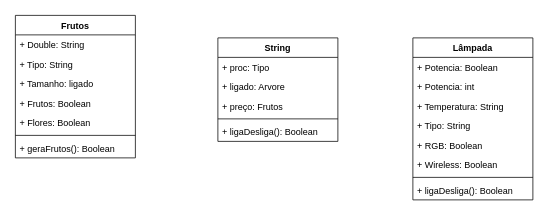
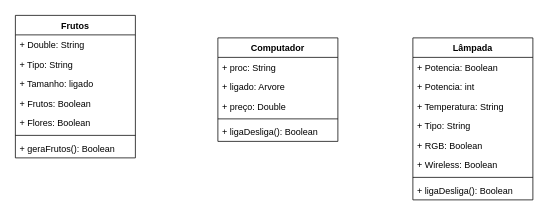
  <mxCell id="0" />
  <mxCell id="1" parent="0" />
- <mxCell id="2" value="String" style="swimlane;fontStyle=1;align=center;verticalAlign=top;childLayout=stackLayout;horizontal=1;startSize=26;horizontalStack=0;resizeParent=1;resizeParentMax=0;resizeLast=0;collapsible=1;marginBottom=0;" vertex="1" parent="1"><mxGeometry x="290" y="50" width="160" height="138" as="geometry" /></mxCell>
- <mxCell id="3" value="+ proc: Tipo" style="text;strokeColor=none;fillColor=none;align=left;verticalAlign=top;spacingLeft=4;spacingRight=4;overflow=hidden;rotatable=0;points=[[0,0.5],[1,0.5]];portConstraint=eastwest;" vertex="1" parent="2"><mxGeometry y="26" width="160" height="26" as="geometry" /></mxCell>
+ <mxCell id="2" value="Computador" style="swimlane;fontStyle=1;align=center;verticalAlign=top;childLayout=stackLayout;horizontal=1;startSize=26;horizontalStack=0;resizeParent=1;resizeParentMax=0;resizeLast=0;collapsible=1;marginBottom=0;" vertex="1" parent="1"><mxGeometry x="290" y="50" width="160" height="138" as="geometry" /></mxCell>
+ <mxCell id="3" value="+ proc: String" style="text;strokeColor=none;fillColor=none;align=left;verticalAlign=top;spacingLeft=4;spacingRight=4;overflow=hidden;rotatable=0;points=[[0,0.5],[1,0.5]];portConstraint=eastwest;" vertex="1" parent="2"><mxGeometry y="26" width="160" height="26" as="geometry" /></mxCell>
  <mxCell id="4" value="+ ligado: Arvore" style="text;strokeColor=none;fillColor=none;align=left;verticalAlign=top;spacingLeft=4;spacingRight=4;overflow=hidden;rotatable=0;points=[[0,0.5],[1,0.5]];portConstraint=eastwest;" vertex="1" parent="2"><mxGeometry y="52" width="160" height="26" as="geometry" /></mxCell>
- <mxCell id="5" value="+ preço: Frutos" style="text;strokeColor=none;fillColor=none;align=left;verticalAlign=top;spacingLeft=4;spacingRight=4;overflow=hidden;rotatable=0;points=[[0,0.5],[1,0.5]];portConstraint=eastwest;" vertex="1" parent="2"><mxGeometry y="78" width="160" height="26" as="geometry" /></mxCell>
+ <mxCell id="5" value="+ preço: Double" style="text;strokeColor=none;fillColor=none;align=left;verticalAlign=top;spacingLeft=4;spacingRight=4;overflow=hidden;rotatable=0;points=[[0,0.5],[1,0.5]];portConstraint=eastwest;" vertex="1" parent="2"><mxGeometry y="78" width="160" height="26" as="geometry" /></mxCell>
  <mxCell id="6" value="" style="line;strokeWidth=1;fillColor=none;align=left;verticalAlign=middle;spacingTop=-1;spacingLeft=3;spacingRight=3;rotatable=0;labelPosition=right;points=[];portConstraint=eastwest;" vertex="1" parent="2"><mxGeometry y="104" width="160" height="8" as="geometry" /></mxCell>
  <mxCell id="7" value="+ ligaDesliga(): Boolean" style="text;strokeColor=none;fillColor=none;align=left;verticalAlign=top;spacingLeft=4;spacingRight=4;overflow=hidden;rotatable=0;points=[[0,0.5],[1,0.5]];portConstraint=eastwest;" vertex="1" parent="2"><mxGeometry y="112" width="160" height="26" as="geometry" /></mxCell>
  <mxCell id="8" value="Lâmpada" style="swimlane;fontStyle=1;align=center;verticalAlign=top;childLayout=stackLayout;horizontal=1;startSize=26;horizontalStack=0;resizeParent=1;resizeParentMax=0;resizeLast=0;collapsible=1;marginBottom=0;" vertex="1" parent="1"><mxGeometry x="550" y="50" width="160" height="216" as="geometry" /></mxCell>
  <mxCell id="9" value="+ Potencia: Boolean&#10;" style="text;strokeColor=none;fillColor=none;align=left;verticalAlign=top;spacingLeft=4;spacingRight=4;overflow=hidden;rotatable=0;points=[[0,0.5],[1,0.5]];portConstraint=eastwest;" vertex="1" parent="8"><mxGeometry y="26" width="160" height="26" as="geometry" /></mxCell>
  <mxCell id="10" value="+ Potencia: int" style="text;strokeColor=none;fillColor=none;align=left;verticalAlign=top;spacingLeft=4;spacingRight=4;overflow=hidden;rotatable=0;points=[[0,0.5],[1,0.5]];portConstraint=eastwest;" vertex="1" parent="8"><mxGeometry y="52" width="160" height="26" as="geometry" /></mxCell>
  <mxCell id="11" value="+ Temperatura: String" style="text;strokeColor=none;fillColor=none;align=left;verticalAlign=top;spacingLeft=4;spacingRight=4;overflow=hidden;rotatable=0;points=[[0,0.5],[1,0.5]];portConstraint=eastwest;" vertex="1" parent="8"><mxGeometry y="78" width="160" height="26" as="geometry" /></mxCell>
  <mxCell id="12" value="+ Tipo: String" style="text;strokeColor=none;fillColor=none;align=left;verticalAlign=top;spacingLeft=4;spacingRight=4;overflow=hidden;rotatable=0;points=[[0,0.5],[1,0.5]];portConstraint=eastwest;" vertex="1" parent="8"><mxGeometry y="104" width="160" height="26" as="geometry" /></mxCell>
  <mxCell id="13" value="+ RGB: Boolean" style="text;strokeColor=none;fillColor=none;align=left;verticalAlign=top;spacingLeft=4;spacingRight=4;overflow=hidden;rotatable=0;points=[[0,0.5],[1,0.5]];portConstraint=eastwest;" vertex="1" parent="8"><mxGeometry y="130" width="160" height="26" as="geometry" /></mxCell>
  <mxCell id="14" value="+ Wireless: Boolean" style="text;strokeColor=none;fillColor=none;align=left;verticalAlign=top;spacingLeft=4;spacingRight=4;overflow=hidden;rotatable=0;points=[[0,0.5],[1,0.5]];portConstraint=eastwest;" vertex="1" parent="8"><mxGeometry y="156" width="160" height="26" as="geometry" /></mxCell>
  <mxCell id="15" value="" style="line;strokeWidth=1;fillColor=none;align=left;verticalAlign=middle;spacingTop=-1;spacingLeft=3;spacingRight=3;rotatable=0;labelPosition=right;points=[];portConstraint=eastwest;" vertex="1" parent="8"><mxGeometry y="182" width="160" height="8" as="geometry" /></mxCell>
  <mxCell id="16" value="+ ligaDesliga(): Boolean" style="text;strokeColor=none;fillColor=none;align=left;verticalAlign=top;spacingLeft=4;spacingRight=4;overflow=hidden;rotatable=0;points=[[0,0.5],[1,0.5]];portConstraint=eastwest;" vertex="1" parent="8"><mxGeometry y="190" width="160" height="26" as="geometry" /></mxCell>
  <mxCell id="17" value="Frutos" style="swimlane;fontStyle=1;align=center;verticalAlign=top;childLayout=stackLayout;horizontal=1;startSize=26;horizontalStack=0;resizeParent=1;resizeParentMax=0;resizeLast=0;collapsible=1;marginBottom=0;" vertex="1" parent="1"><mxGeometry x="20" y="20" width="160" height="190" as="geometry" /></mxCell>
  <mxCell id="18" value="+ Double: String" style="text;strokeColor=none;fillColor=none;align=left;verticalAlign=top;spacingLeft=4;spacingRight=4;overflow=hidden;rotatable=0;points=[[0,0.5],[1,0.5]];portConstraint=eastwest;" vertex="1" parent="17"><mxGeometry y="26" width="160" height="26" as="geometry" /></mxCell>
  <mxCell id="19" value="+ Tipo: String" style="text;strokeColor=none;fillColor=none;align=left;verticalAlign=top;spacingLeft=4;spacingRight=4;overflow=hidden;rotatable=0;points=[[0,0.5],[1,0.5]];portConstraint=eastwest;" vertex="1" parent="17"><mxGeometry y="52" width="160" height="26" as="geometry" /></mxCell>
  <mxCell id="20" value="+ Tamanho: ligado" style="text;strokeColor=none;fillColor=none;align=left;verticalAlign=top;spacingLeft=4;spacingRight=4;overflow=hidden;rotatable=0;points=[[0,0.5],[1,0.5]];portConstraint=eastwest;" vertex="1" parent="17"><mxGeometry y="78" width="160" height="26" as="geometry" /></mxCell>
  <mxCell id="21" value="+ Frutos: Boolean" style="text;strokeColor=none;fillColor=none;align=left;verticalAlign=top;spacingLeft=4;spacingRight=4;overflow=hidden;rotatable=0;points=[[0,0.5],[1,0.5]];portConstraint=eastwest;" vertex="1" parent="17"><mxGeometry y="104" width="160" height="26" as="geometry" /></mxCell>
  <mxCell id="22" value="+ Flores: Boolean" style="text;strokeColor=none;fillColor=none;align=left;verticalAlign=top;spacingLeft=4;spacingRight=4;overflow=hidden;rotatable=0;points=[[0,0.5],[1,0.5]];portConstraint=eastwest;" vertex="1" parent="17"><mxGeometry y="130" width="160" height="26" as="geometry" /></mxCell>
  <mxCell id="23" value="" style="line;strokeWidth=1;fillColor=none;align=left;verticalAlign=middle;spacingTop=-1;spacingLeft=3;spacingRight=3;rotatable=0;labelPosition=right;points=[];portConstraint=eastwest;" vertex="1" parent="17"><mxGeometry y="156" width="160" height="8" as="geometry" /></mxCell>
  <mxCell id="24" value="+ geraFrutos(): Boolean" style="text;strokeColor=none;fillColor=none;align=left;verticalAlign=top;spacingLeft=4;spacingRight=4;overflow=hidden;rotatable=0;points=[[0,0.5],[1,0.5]];portConstraint=eastwest;" vertex="1" parent="17"><mxGeometry y="164" width="160" height="26" as="geometry" /></mxCell>
